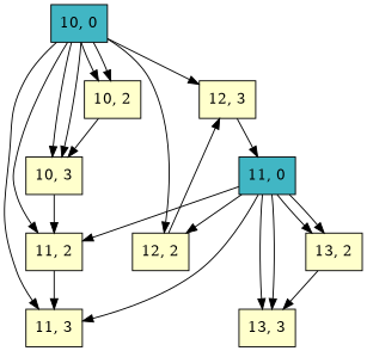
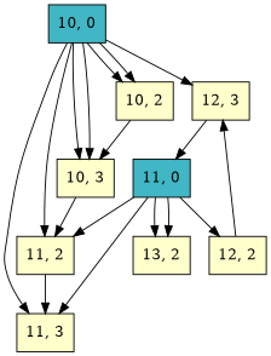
  digraph {
    node [fillcolor="/ylgnbu5/1" shape=record style=filled]
    n1 [fillcolor="/ylgnbu5/3" label="{10, 0}"]
    n2 [label="{11, 3}"]
    n3 [label="{10, 3}"]
    n4 [label="{12, 3}"]
    n5 [label="{11, 2}"]
    n6 [label="{10, 2}"]
    n7 [label="{12, 2}"]
    n8 [fillcolor="/ylgnbu5/3" label="{11, 0}"]
-   n9 [label="{13, 3}"]
    n10 [label="{13, 2}"]
    n1 -> n2
    n1 -> n3
    n1 -> n3
    n1 -> n4
    n1 -> n5
    n1 -> n6
    n1 -> n6
-   n1 -> n7
    n3 -> n5
    n4 -> n8
    n5 -> n2
    n6 -> n3
    n7 -> n4
    n8 -> n2
    n8 -> n5
    n8 -> n7
-   n8 -> n9
-   n8 -> n9
    n8 -> n10
    n8 -> n10
-   n10 -> n9
  }
